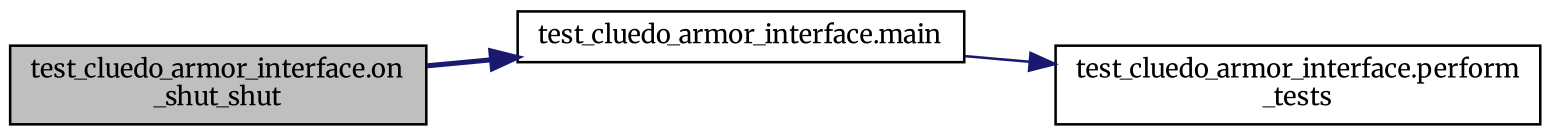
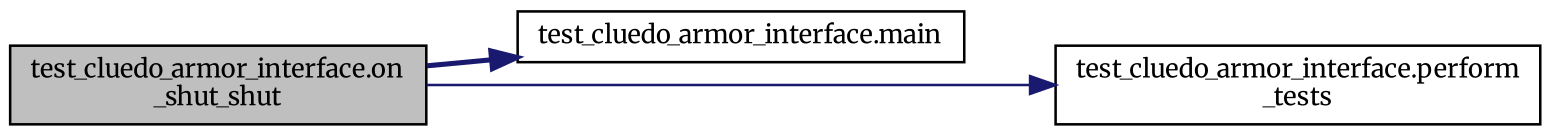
  digraph {
    fontname=Merriweather
    rankdir=LR
    node [color=black fillcolor=white fontname=Merriweather fontsize=10 shape=record style=filled]
    edge [color=midnightblue fontname=Merriweather fontsize=10 labelfontname=Helvetica labelfontsize=10]
    n1 [fillcolor=grey75 fontcolor=black height=0.2 label="test_cluedo_armor_interface.on\l_shut_shut" width=0.4]
    n2 [height=0.2 label="test_cluedo_armor_interface.main" width=0.4]
    n3 [height=0.2 label="test_cluedo_armor_interface.perform\l_tests" width=0.4]
    n1 -> n2 [style=bold]
-   n2 -> n3 [style=solid]
+   n1 -> n3 [style=solid]
  }
